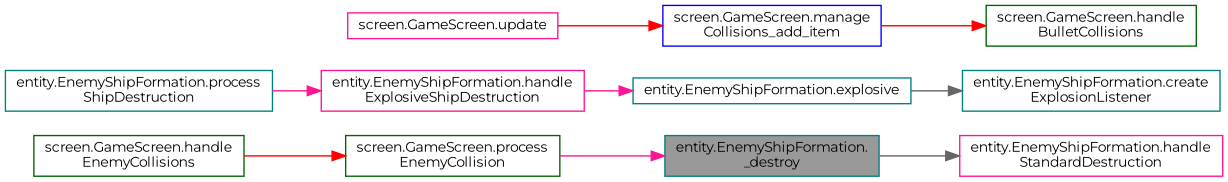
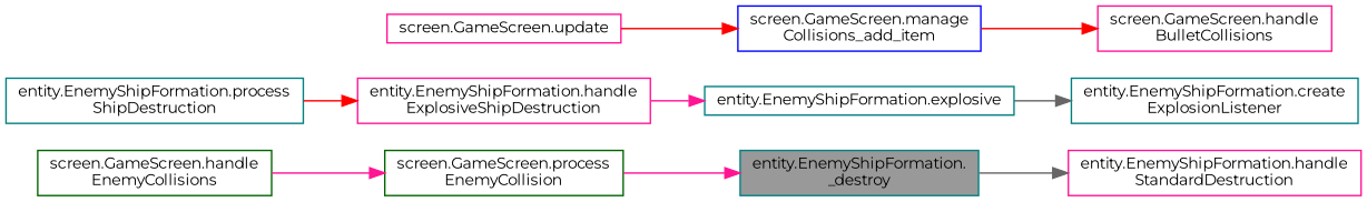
  digraph {
    fontname=Montserrat
    rankdir=RL
    node [color=teal fillcolor=white fontname=Montserrat fontsize=10 shape=box style=filled]
    edge [color=red dir=back fontname=Montserrat fontsize=10 labelfontname=Helvetica labelfontsize=10 style=solid]
    n1 [fillcolor=grey60 fontcolor=black height=0.2 label="entity.EnemyShipFormation.\l_destroy" width=0.4]
    n2 [color=darkgreen height=0.2 label="screen.GameScreen.process\lEnemyCollision" width=0.4]
    n3 [height=0.2 label="entity.EnemyShipFormation.create\lExplosionListener" width=0.4]
    n4 [height=0.2 label="entity.EnemyShipFormation.explosive" width=0.4]
    n5 [color=darkgreen height=0.2 label="screen.GameScreen.handle\lEnemyCollisions" width=0.4]
    n6 [color=deeppink height=0.2 label="entity.EnemyShipFormation.handle\lExplosiveShipDestruction" width=0.4]
    n7 [height=0.2 label="entity.EnemyShipFormation.process\lShipDestruction" width=0.4]
    n8 [color=deeppink height=0.2 label="entity.EnemyShipFormation.handle\lStandardDestruction" width=0.4]
-   n9 [color=darkgreen height=0.2 label="screen.GameScreen.handle\lBulletCollisions" width=0.4]
+   n9 [color=deeppink height=0.2 label="screen.GameScreen.handle\lBulletCollisions" width=0.4]
    n10 [color=blue height=0.2 label="screen.GameScreen.manage\lCollisions_add_item" width=0.4]
    n11 [color=deeppink height=0.2 label="screen.GameScreen.update" width=0.4]
    n1 -> n2 [color=deeppink]
-   n2 -> n5
+   n2 -> n5 [color=deeppink]
    n3 -> n4 [color=gray40]
    n4 -> n6 [color=deeppink]
-   n6 -> n7 [color=deeppink]
+   n6 -> n7
    n8 -> n1 [color=gray40]
    n9 -> n10
    n10 -> n11
  }
